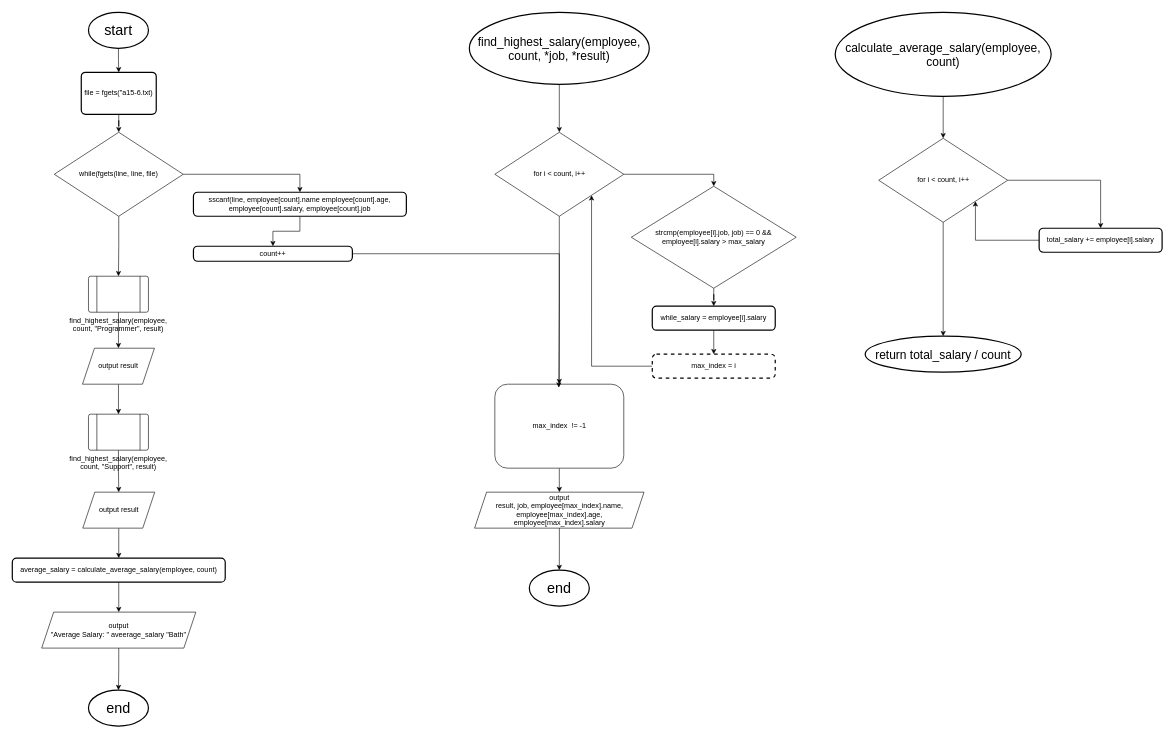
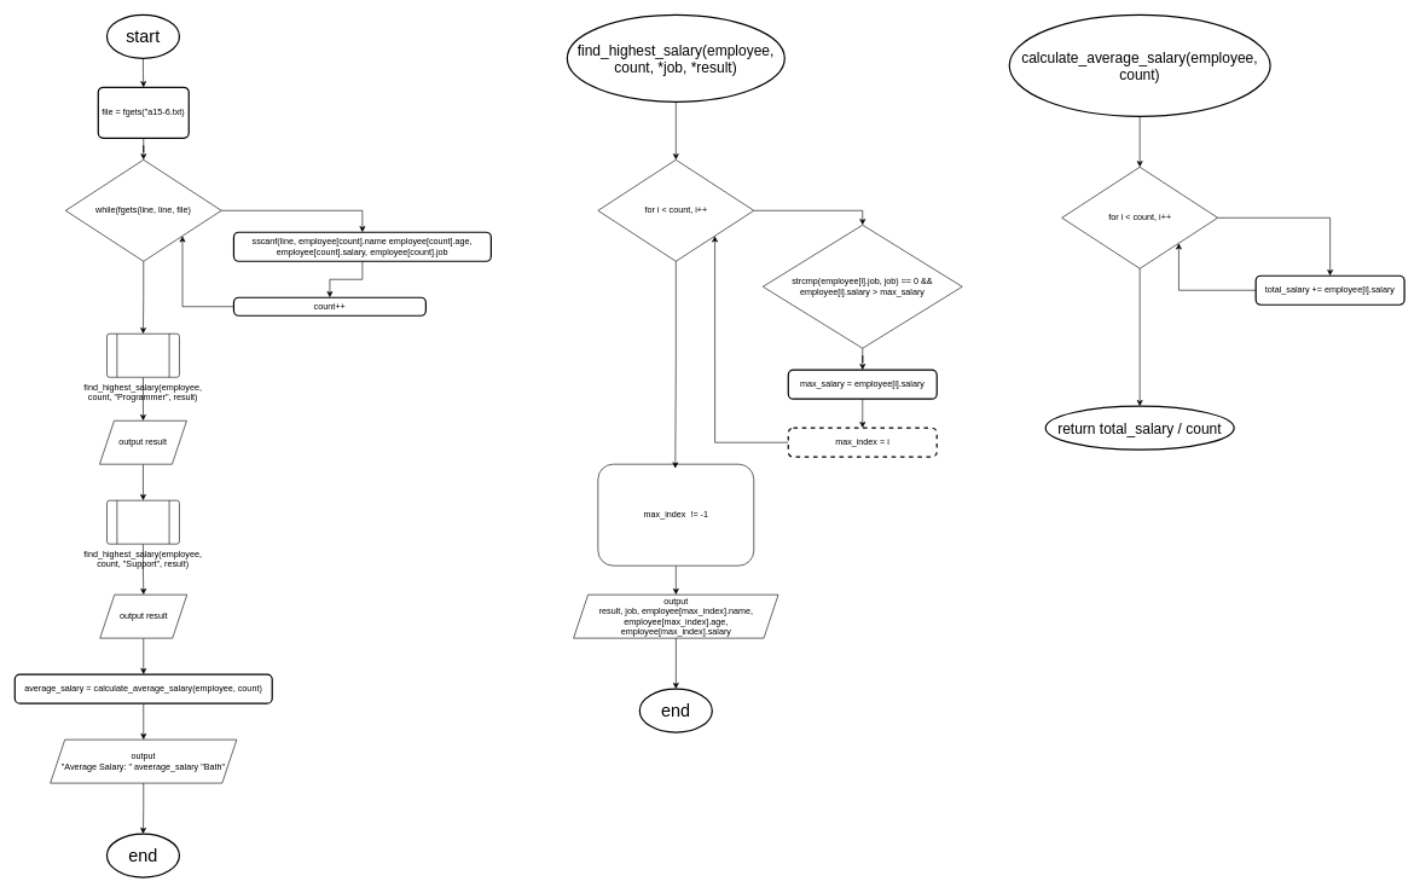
  <mxCell id="0" />
  <mxCell id="1" parent="0" />
  <mxCell id="2" style="edgeStyle=orthogonalEdgeStyle;rounded=0;orthogonalLoop=1;jettySize=auto;html=1;entryX=0.5;entryY=0;entryDx=0;entryDy=0;" edge="1" parent="1" source="3" target="6"><mxGeometry relative="1" as="geometry" /></mxCell>
  <mxCell id="3" value="&lt;font style=&quot;font-size: 24px;&quot;&gt;start&lt;/font&gt;" style="strokeWidth=2;html=1;shape=mxgraph.flowchart.start_1;whiteSpace=wrap;" vertex="1" parent="1"><mxGeometry x="147" y="20" width="100" height="60" as="geometry" /></mxCell>
  <mxCell id="4" value="&lt;font style=&quot;font-size: 24px;&quot;&gt;end&lt;/font&gt;" style="strokeWidth=2;html=1;shape=mxgraph.flowchart.start_1;whiteSpace=wrap;" vertex="1" parent="1"><mxGeometry x="147" y="1150" width="100" height="60" as="geometry" /></mxCell>
  <mxCell id="5" style="edgeStyle=orthogonalEdgeStyle;rounded=0;orthogonalLoop=1;jettySize=auto;html=1;entryX=0.5;entryY=0;entryDx=0;entryDy=0;" edge="1" parent="1" source="6" target="9"><mxGeometry relative="1" as="geometry" /></mxCell>
  <mxCell id="6" value="file = fgets(&quot;a15-6.txt)" style="rounded=1;whiteSpace=wrap;html=1;absoluteArcSize=1;arcSize=14;strokeWidth=2;" vertex="1" parent="1"><mxGeometry x="135" y="120" width="125" height="70" as="geometry" /></mxCell>
  <mxCell id="7" style="edgeStyle=orthogonalEdgeStyle;rounded=0;orthogonalLoop=1;jettySize=auto;html=1;entryX=0.5;entryY=0;entryDx=0;entryDy=0;" edge="1" parent="1" source="9" target="11"><mxGeometry relative="1" as="geometry" /></mxCell>
  <mxCell id="8" style="edgeStyle=orthogonalEdgeStyle;rounded=0;orthogonalLoop=1;jettySize=auto;html=1;entryX=0.5;entryY=0;entryDx=0;entryDy=0;" edge="1" parent="1" source="9" target="15"><mxGeometry relative="1" as="geometry" /></mxCell>
  <mxCell id="9" value="while(fgets(line, line, file)" style="rhombus;whiteSpace=wrap;html=1;" vertex="1" parent="1"><mxGeometry x="90" y="220" width="215" height="140" as="geometry" /></mxCell>
  <mxCell id="10" style="edgeStyle=orthogonalEdgeStyle;rounded=0;orthogonalLoop=1;jettySize=auto;html=1;entryX=0.5;entryY=0;entryDx=0;entryDy=0;" edge="1" parent="1" source="11" target="13"><mxGeometry relative="1" as="geometry" /></mxCell>
  <mxCell id="11" value="sscanf(line, employee[count].name employee[count].age, employee[count].salary,&amp;nbsp;&lt;span style=&quot;background-color: initial;&quot;&gt;employee[count].job&lt;/span&gt;" style="rounded=1;whiteSpace=wrap;html=1;absoluteArcSize=1;arcSize=14;strokeWidth=2;" vertex="1" parent="1"><mxGeometry x="322" y="320" width="355" height="40" as="geometry" /></mxCell>
- <mxCell id="12" style="edgeStyle=orthogonalEdgeStyle;rounded=0;orthogonalLoop=1;jettySize=auto;html=1;" edge="1" parent="1" source="13" target="37"><mxGeometry relative="1" as="geometry" /></mxCell>
+ <mxCell id="12" style="edgeStyle=orthogonalEdgeStyle;rounded=0;orthogonalLoop=1;jettySize=auto;html=1;entryX=1;entryY=1;entryDx=0;entryDy=0;" edge="1" parent="1" source="13" target="9"><mxGeometry relative="1" as="geometry" /></mxCell>
  <mxCell id="13" value="count++" style="rounded=1;whiteSpace=wrap;html=1;absoluteArcSize=1;arcSize=14;strokeWidth=2;" vertex="1" parent="1"><mxGeometry x="322" y="410" width="265" height="25" as="geometry" /></mxCell>
  <mxCell id="14" style="edgeStyle=orthogonalEdgeStyle;rounded=0;orthogonalLoop=1;jettySize=auto;html=1;entryX=0.5;entryY=0;entryDx=0;entryDy=0;" edge="1" parent="1" source="15" target="19"><mxGeometry relative="1" as="geometry" /></mxCell>
  <mxCell id="15" value="find_highest_salary(employee, count, &quot;Programmer&quot;, result)" style="verticalLabelPosition=bottom;verticalAlign=top;html=1;shape=process;whiteSpace=wrap;rounded=1;size=0.14;arcSize=6;" vertex="1" parent="1"><mxGeometry x="147" y="460" width="100" height="60" as="geometry" /></mxCell>
  <mxCell id="16" style="edgeStyle=orthogonalEdgeStyle;rounded=0;orthogonalLoop=1;jettySize=auto;html=1;entryX=0.5;entryY=0;entryDx=0;entryDy=0;" edge="1" parent="1" source="17" target="21"><mxGeometry relative="1" as="geometry" /></mxCell>
  <mxCell id="17" value="find_highest_salary(employee, count, &quot;Support&quot;, result)" style="verticalLabelPosition=bottom;verticalAlign=top;html=1;shape=process;whiteSpace=wrap;rounded=1;size=0.14;arcSize=6;" vertex="1" parent="1"><mxGeometry x="147" y="690" width="100" height="60" as="geometry" /></mxCell>
  <mxCell id="18" style="edgeStyle=orthogonalEdgeStyle;rounded=0;orthogonalLoop=1;jettySize=auto;html=1;entryX=0.5;entryY=0;entryDx=0;entryDy=0;" edge="1" parent="1" source="19" target="17"><mxGeometry relative="1" as="geometry" /></mxCell>
  <mxCell id="19" value="output result" style="shape=parallelogram;perimeter=parallelogramPerimeter;whiteSpace=wrap;html=1;fixedSize=1;" vertex="1" parent="1"><mxGeometry x="137" y="580" width="120" height="60" as="geometry" /></mxCell>
  <mxCell id="20" style="edgeStyle=orthogonalEdgeStyle;rounded=0;orthogonalLoop=1;jettySize=auto;html=1;entryX=0.5;entryY=0;entryDx=0;entryDy=0;" edge="1" parent="1" source="21" target="23"><mxGeometry relative="1" as="geometry" /></mxCell>
  <mxCell id="21" value="output result" style="shape=parallelogram;perimeter=parallelogramPerimeter;whiteSpace=wrap;html=1;fixedSize=1;" vertex="1" parent="1"><mxGeometry x="137.5" y="820" width="120" height="60" as="geometry" /></mxCell>
  <mxCell id="22" style="edgeStyle=orthogonalEdgeStyle;rounded=0;orthogonalLoop=1;jettySize=auto;html=1;entryX=0.5;entryY=0;entryDx=0;entryDy=0;" edge="1" parent="1" source="23" target="24"><mxGeometry relative="1" as="geometry" /></mxCell>
  <mxCell id="23" value="average_salary = calculate_average_salary(employee, count)" style="rounded=1;whiteSpace=wrap;html=1;absoluteArcSize=1;arcSize=14;strokeWidth=2;" vertex="1" parent="1"><mxGeometry x="20" y="930" width="355" height="40" as="geometry" /></mxCell>
  <mxCell id="24" value="output&lt;br&gt;&quot;Average Salary: &quot; aveerage_salary &quot;Bath&quot;" style="shape=parallelogram;perimeter=parallelogramPerimeter;whiteSpace=wrap;html=1;fixedSize=1;" vertex="1" parent="1"><mxGeometry x="69" y="1020" width="257" height="60" as="geometry" /></mxCell>
  <mxCell id="25" style="edgeStyle=orthogonalEdgeStyle;rounded=0;orthogonalLoop=1;jettySize=auto;html=1;entryX=0.5;entryY=0;entryDx=0;entryDy=0;entryPerimeter=0;" edge="1" parent="1" source="24" target="4"><mxGeometry relative="1" as="geometry" /></mxCell>
  <mxCell id="26" style="edgeStyle=orthogonalEdgeStyle;rounded=0;orthogonalLoop=1;jettySize=auto;html=1;entryX=0.5;entryY=0;entryDx=0;entryDy=0;" edge="1" parent="1" source="27" target="29"><mxGeometry relative="1" as="geometry" /></mxCell>
  <mxCell id="27" value="&lt;font style=&quot;font-size: 20px;&quot;&gt;find_highest_salary(employee, count, *job, *result)&lt;/font&gt;" style="strokeWidth=2;html=1;shape=mxgraph.flowchart.start_1;whiteSpace=wrap;" vertex="1" parent="1"><mxGeometry x="782" y="20" width="300" height="120" as="geometry" /></mxCell>
  <mxCell id="28" style="edgeStyle=orthogonalEdgeStyle;rounded=0;orthogonalLoop=1;jettySize=auto;html=1;entryX=0.5;entryY=0;entryDx=0;entryDy=0;" edge="1" parent="1" source="29" target="31"><mxGeometry relative="1" as="geometry" /></mxCell>
  <mxCell id="29" value="for i &amp;lt; count, i++" style="rhombus;whiteSpace=wrap;html=1;" vertex="1" parent="1"><mxGeometry x="824.5" y="220" width="215" height="140" as="geometry" /></mxCell>
  <mxCell id="30" style="edgeStyle=orthogonalEdgeStyle;rounded=0;orthogonalLoop=1;jettySize=auto;html=1;entryX=0.5;entryY=0;entryDx=0;entryDy=0;" edge="1" parent="1" source="31" target="33"><mxGeometry relative="1" as="geometry" /></mxCell>
  <mxCell id="31" value="strcmp(employee[i].job, job) == 0 &amp;amp;&amp;amp; employee[i].salary &amp;gt; max_salary" style="rhombus;whiteSpace=wrap;html=1;" vertex="1" parent="1"><mxGeometry x="1052" y="310" width="275" height="170" as="geometry" /></mxCell>
  <mxCell id="32" style="edgeStyle=orthogonalEdgeStyle;rounded=0;orthogonalLoop=1;jettySize=auto;html=1;entryX=0.5;entryY=0;entryDx=0;entryDy=0;" edge="1" parent="1" source="33" target="35"><mxGeometry relative="1" as="geometry" /></mxCell>
- <mxCell id="33" value="while_salary = employee[i].salary" style="rounded=1;whiteSpace=wrap;html=1;absoluteArcSize=1;arcSize=14;strokeWidth=2;" vertex="1" parent="1"><mxGeometry x="1087" y="510" width="205" height="40" as="geometry" /></mxCell>
+ <mxCell id="33" value="max_salary = employee[i].salary" style="rounded=1;whiteSpace=wrap;html=1;absoluteArcSize=1;arcSize=14;strokeWidth=2;" vertex="1" parent="1"><mxGeometry x="1087" y="510" width="205" height="40" as="geometry" /></mxCell>
  <mxCell id="34" style="edgeStyle=orthogonalEdgeStyle;rounded=0;orthogonalLoop=1;jettySize=auto;html=1;entryX=1;entryY=1;entryDx=0;entryDy=0;" edge="1" parent="1" source="35" target="29"><mxGeometry relative="1" as="geometry" /></mxCell>
  <mxCell id="35" value="max_index = i" style="rounded=1;whiteSpace=wrap;html=1;absoluteArcSize=1;arcSize=14;strokeWidth=2;dashed=1;" vertex="1" parent="1"><mxGeometry x="1087" y="590" width="205" height="40" as="geometry" /></mxCell>
  <mxCell id="36" style="edgeStyle=orthogonalEdgeStyle;rounded=0;orthogonalLoop=1;jettySize=auto;html=1;" edge="1" parent="1" source="37" target="39"><mxGeometry relative="1" as="geometry" /></mxCell>
  <mxCell id="37" value="max_index&amp;nbsp; != -1" style="whiteSpace=wrap;html=1;rounded=1;" vertex="1" parent="1"><mxGeometry x="824.5" y="640" width="215" height="140" as="geometry" /></mxCell>
  <mxCell id="38" style="edgeStyle=orthogonalEdgeStyle;rounded=0;orthogonalLoop=1;jettySize=auto;html=1;entryX=0.496;entryY=0.041;entryDx=0;entryDy=0;entryPerimeter=0;" edge="1" parent="1" source="29" target="37"><mxGeometry relative="1" as="geometry" /></mxCell>
  <mxCell id="39" value="output&lt;div&gt;result, job, employee[max_index].name, employee[max_index].age, employee[max_index].salary&lt;/div&gt;" style="shape=parallelogram;perimeter=parallelogramPerimeter;whiteSpace=wrap;html=1;fixedSize=1;" vertex="1" parent="1"><mxGeometry x="790.75" y="820" width="282.5" height="60" as="geometry" /></mxCell>
  <mxCell id="40" value="&lt;font style=&quot;font-size: 24px;&quot;&gt;end&lt;/font&gt;" style="strokeWidth=2;html=1;shape=mxgraph.flowchart.start_1;whiteSpace=wrap;" vertex="1" parent="1"><mxGeometry x="882" y="950" width="100" height="60" as="geometry" /></mxCell>
  <mxCell id="41" style="edgeStyle=orthogonalEdgeStyle;rounded=0;orthogonalLoop=1;jettySize=auto;html=1;entryX=0.5;entryY=0;entryDx=0;entryDy=0;entryPerimeter=0;" edge="1" parent="1" source="39" target="40"><mxGeometry relative="1" as="geometry" /></mxCell>
  <mxCell id="42" style="edgeStyle=orthogonalEdgeStyle;rounded=0;orthogonalLoop=1;jettySize=auto;html=1;entryX=0.5;entryY=0;entryDx=0;entryDy=0;" edge="1" parent="1" source="43" target="45"><mxGeometry relative="1" as="geometry" /></mxCell>
  <mxCell id="43" value="&lt;font style=&quot;font-size: 20px;&quot;&gt;calculate_average_salary(employee, count)&lt;/font&gt;" style="strokeWidth=2;html=1;shape=mxgraph.flowchart.start_1;whiteSpace=wrap;" vertex="1" parent="1"><mxGeometry x="1392" y="20" width="360" height="140" as="geometry" /></mxCell>
  <mxCell id="44" style="edgeStyle=orthogonalEdgeStyle;rounded=0;orthogonalLoop=1;jettySize=auto;html=1;entryX=0.5;entryY=0;entryDx=0;entryDy=0;" edge="1" parent="1" source="45" target="47"><mxGeometry relative="1" as="geometry" /></mxCell>
  <mxCell id="45" value="for i &amp;lt; count, i++" style="rhombus;whiteSpace=wrap;html=1;" vertex="1" parent="1"><mxGeometry x="1464.5" y="230" width="215" height="140" as="geometry" /></mxCell>
  <mxCell id="46" style="edgeStyle=orthogonalEdgeStyle;rounded=0;orthogonalLoop=1;jettySize=auto;html=1;entryX=1;entryY=1;entryDx=0;entryDy=0;" edge="1" parent="1" source="47" target="45"><mxGeometry relative="1" as="geometry" /></mxCell>
  <mxCell id="47" value="total_salary += employee[i].salary" style="rounded=1;whiteSpace=wrap;html=1;absoluteArcSize=1;arcSize=14;strokeWidth=2;" vertex="1" parent="1"><mxGeometry x="1732" y="380" width="205" height="40" as="geometry" /></mxCell>
  <mxCell id="48" value="&lt;font style=&quot;font-size: 20px;&quot;&gt;return total_salary / count&lt;/font&gt;" style="strokeWidth=2;html=1;shape=mxgraph.flowchart.start_1;whiteSpace=wrap;" vertex="1" parent="1"><mxGeometry x="1442" y="560" width="260" height="60" as="geometry" /></mxCell>
  <mxCell id="49" style="edgeStyle=orthogonalEdgeStyle;rounded=0;orthogonalLoop=1;jettySize=auto;html=1;entryX=0.5;entryY=0;entryDx=0;entryDy=0;entryPerimeter=0;" edge="1" parent="1" source="45" target="48"><mxGeometry relative="1" as="geometry" /></mxCell>
